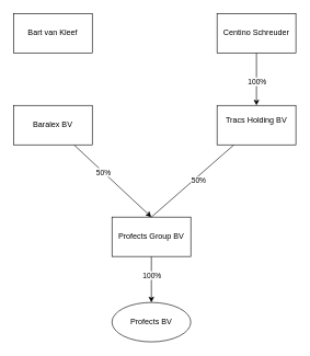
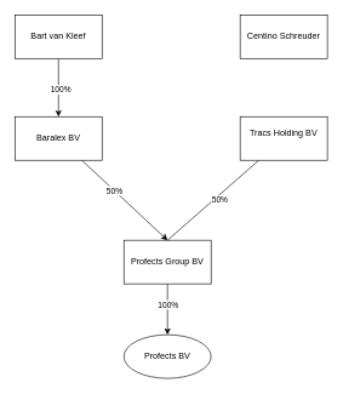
  <mxCell id="0" />
  <mxCell id="1" parent="0" />
  <mxCell id="2" style="edgeStyle=orthogonalEdgeStyle;rounded=0;orthogonalLoop=1;jettySize=auto;html=1;" edge="1" parent="1" source="4" target="11"><mxGeometry relative="1" as="geometry" /></mxCell>
  <mxCell id="3" value="100%" style="edgeLabel;html=1;align=center;verticalAlign=middle;resizable=0;points=[];" vertex="1" connectable="0" parent="2"><mxGeometry x="-0.191" y="-2" relative="1" as="geometry"><mxPoint x="2" as="offset" /></mxGeometry></mxCell>
  <mxCell id="4" value="&lt;div&gt;Profects Group BV&lt;/div&gt;" style="rounded=0;whiteSpace=wrap;html=1;" vertex="1" parent="1"><mxGeometry x="170" y="330" width="120" height="60" as="geometry" /></mxCell>
  <mxCell id="5" style="rounded=0;orthogonalLoop=1;jettySize=auto;html=1;entryX=0.5;entryY=0;entryDx=0;entryDy=0;" edge="1" parent="1" source="7" target="4"><mxGeometry relative="1" as="geometry" /></mxCell>
  <mxCell id="6" value="50%" style="edgeLabel;html=1;align=center;verticalAlign=middle;resizable=0;points=[];" vertex="1" connectable="0" parent="5"><mxGeometry x="-0.251" y="-1" relative="1" as="geometry"><mxPoint x="1" as="offset" /></mxGeometry></mxCell>
  <mxCell id="7" value="&lt;div&gt;Baralex BV&lt;/div&gt;" style="rounded=0;whiteSpace=wrap;html=1;" vertex="1" parent="1"><mxGeometry x="20" y="160" width="120" height="60" as="geometry" /></mxCell>
  <mxCell id="8" style="rounded=0;orthogonalLoop=1;jettySize=auto;html=1;entryX=0.5;entryY=0;entryDx=0;entryDy=0;endArrow=none;" edge="1" parent="1" source="10" target="4"><mxGeometry relative="1" as="geometry" /></mxCell>
  <mxCell id="9" value="50%" style="edgeLabel;html=1;align=center;verticalAlign=middle;resizable=0;points=[];" vertex="1" connectable="0" parent="8"><mxGeometry x="-0.078" y="5" relative="1" as="geometry"><mxPoint as="offset" /></mxGeometry></mxCell>
  <mxCell id="10" value="&lt;div&gt;Tracs Holding BV&lt;/div&gt;&lt;div&gt;&lt;br&gt;&lt;/div&gt;" style="rounded=0;whiteSpace=wrap;html=1;" vertex="1" parent="1"><mxGeometry x="330" y="160" width="120" height="60" as="geometry" /></mxCell>
  <mxCell id="11" value="Profects BV" style="ellipse;whiteSpace=wrap;html=1;" vertex="1" parent="1"><mxGeometry x="170" y="460" width="120" height="60" as="geometry" /></mxCell>
- <mxCell id="12" style="edgeStyle=orthogonalEdgeStyle;rounded=0;orthogonalLoop=1;jettySize=auto;html=1;" edge="1" parent="1" source="14" target="10"><mxGeometry relative="1" as="geometry" /></mxCell>
- <mxCell id="13" value="100%" style="edgeLabel;html=1;align=center;verticalAlign=middle;resizable=0;points=[];" vertex="1" connectable="0" parent="12"><mxGeometry x="0.083" relative="1" as="geometry"><mxPoint as="offset" /></mxGeometry></mxCell>
  <mxCell id="14" value="&lt;div&gt;Centino Schreuder&lt;/div&gt;" style="rounded=0;whiteSpace=wrap;html=1;" vertex="1" parent="1"><mxGeometry x="330" y="20" width="120" height="60" as="geometry" /></mxCell>
+ <mxCell id="15" style="edgeStyle=orthogonalEdgeStyle;rounded=0;orthogonalLoop=1;jettySize=auto;html=1;" edge="1" parent="1" source="17" target="7"><mxGeometry relative="1" as="geometry" /></mxCell>
+ <mxCell id="16" value="100%" style="edgeLabel;html=1;align=center;verticalAlign=middle;resizable=0;points=[];" vertex="1" connectable="0" parent="15"><mxGeometry x="0.042" y="2" relative="1" as="geometry"><mxPoint as="offset" /></mxGeometry></mxCell>
  <mxCell id="17" value="&lt;div&gt;Bart van Kleef&lt;/div&gt;" style="rounded=0;whiteSpace=wrap;html=1;" vertex="1" parent="1"><mxGeometry x="20" y="20" width="120" height="60" as="geometry" /></mxCell>
